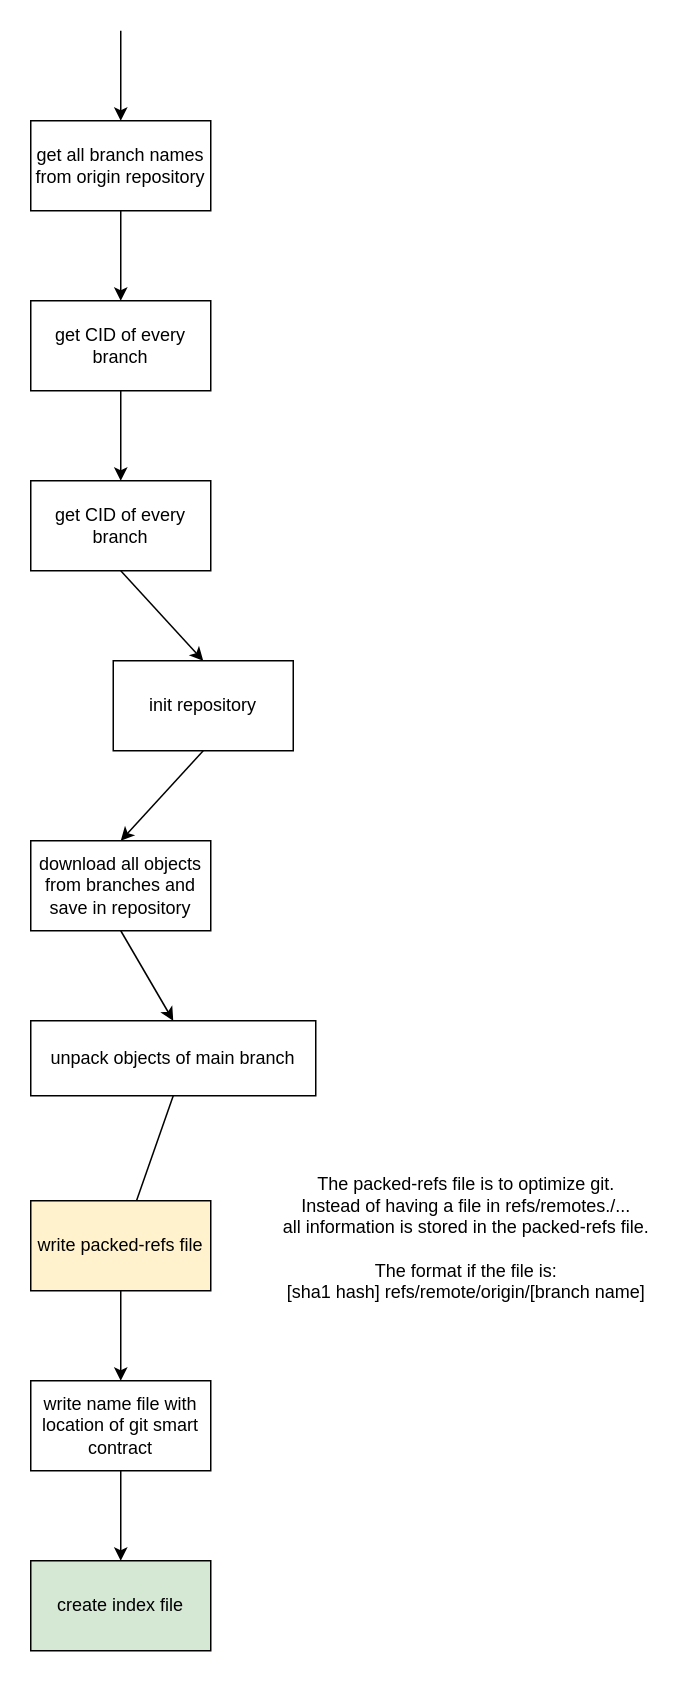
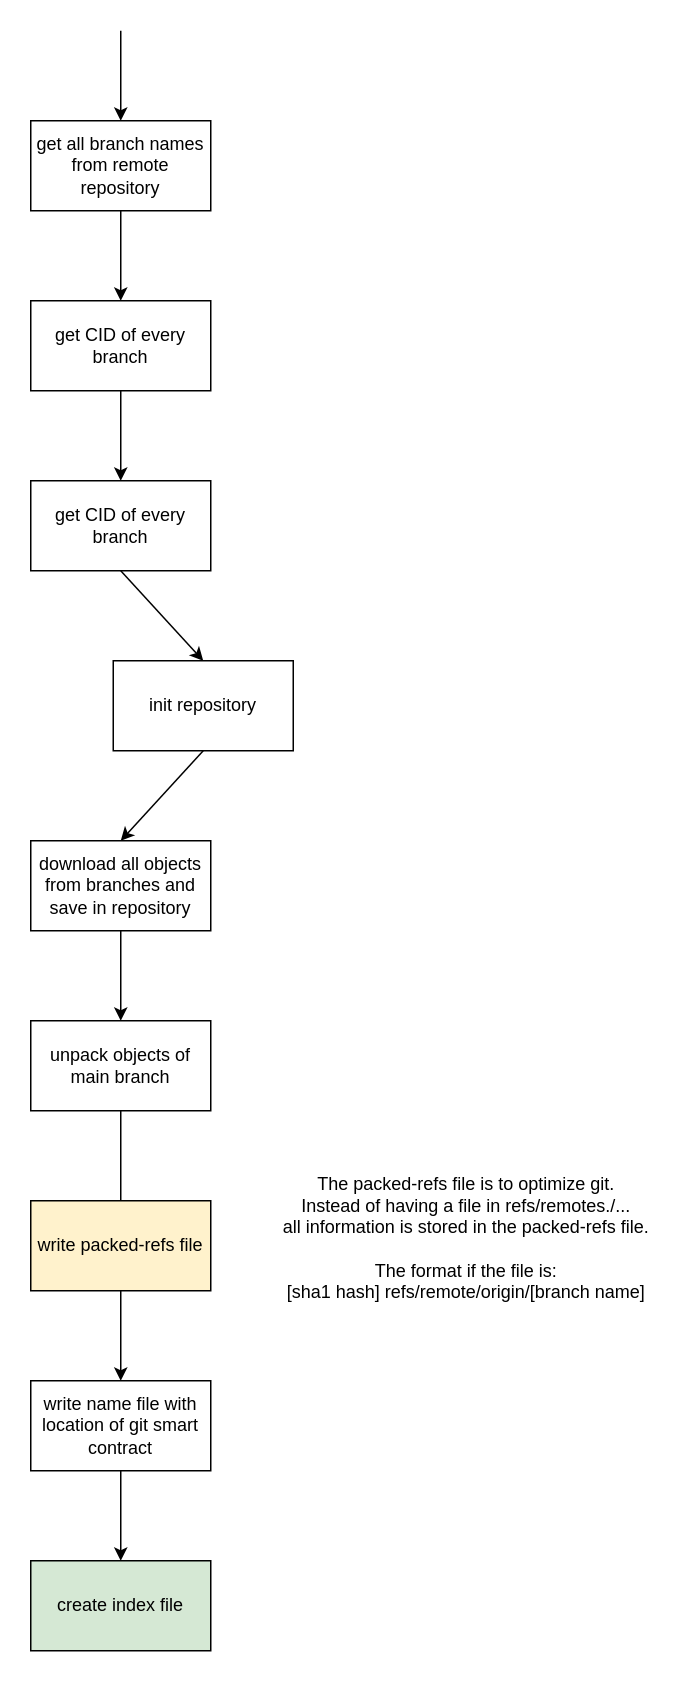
  <mxCell id="0" />
  <mxCell id="1" parent="0" />
- <mxCell id="2" value="get all branch names from origin repository" style="rounded=0;whiteSpace=wrap;html=1;" vertex="1" parent="1"><mxGeometry x="20" y="80" width="120" height="60" as="geometry" /></mxCell>
+ <mxCell id="2" value="get all branch names from remote repository" style="rounded=0;whiteSpace=wrap;html=1;" vertex="1" parent="1"><mxGeometry x="20" y="80" width="120" height="60" as="geometry" /></mxCell>
  <mxCell id="3" value="" style="endArrow=classic;html=1;rounded=0;entryX=0.5;entryY=0;entryDx=0;entryDy=0;" edge="1" parent="1" target="2"><mxGeometry width="50" height="50" relative="1" as="geometry"><mxPoint x="80" y="20" as="sourcePoint" /><mxPoint x="150" y="280" as="targetPoint" /></mxGeometry></mxCell>
  <mxCell id="4" value="get CID of every branch" style="rounded=0;whiteSpace=wrap;html=1;" vertex="1" parent="1"><mxGeometry x="20" y="200" width="120" height="60" as="geometry" /></mxCell>
  <mxCell id="5" value="" style="endArrow=classic;html=1;rounded=0;entryX=0.5;entryY=0;entryDx=0;entryDy=0;" edge="1" parent="1" target="4"><mxGeometry width="50" height="50" relative="1" as="geometry"><mxPoint x="80" y="140" as="sourcePoint" /><mxPoint x="90" y="90" as="targetPoint" /></mxGeometry></mxCell>
  <mxCell id="6" value="get CID of every branch" style="rounded=0;whiteSpace=wrap;html=1;" vertex="1" parent="1"><mxGeometry x="20" y="320" width="120" height="60" as="geometry" /></mxCell>
  <mxCell id="7" value="" style="endArrow=classic;html=1;rounded=0;exitX=0.5;exitY=1;exitDx=0;exitDy=0;entryX=0.5;entryY=0;entryDx=0;entryDy=0;" edge="1" parent="1" source="4" target="6"><mxGeometry width="50" height="50" relative="1" as="geometry"><mxPoint x="100" y="280" as="sourcePoint" /><mxPoint x="100" y="310" as="targetPoint" /></mxGeometry></mxCell>
  <mxCell id="8" value="init repository" style="rounded=0;whiteSpace=wrap;html=1;" vertex="1" parent="1"><mxGeometry x="75" y="440" width="120" height="60" as="geometry" /></mxCell>
  <mxCell id="9" value="" style="endArrow=classic;html=1;rounded=0;exitX=0.5;exitY=1;exitDx=0;exitDy=0;entryX=0.5;entryY=0;entryDx=0;entryDy=0;" edge="1" parent="1" source="6" target="8"><mxGeometry width="50" height="50" relative="1" as="geometry"><mxPoint x="90" y="270" as="sourcePoint" /><mxPoint x="90" y="330" as="targetPoint" /></mxGeometry></mxCell>
  <mxCell id="10" value="download all objects from branches and save in repository" style="rounded=0;whiteSpace=wrap;html=1;" vertex="1" parent="1"><mxGeometry x="20" y="560" width="120" height="60" as="geometry" /></mxCell>
  <mxCell id="11" value="" style="endArrow=classic;html=1;rounded=0;exitX=0.5;exitY=1;exitDx=0;exitDy=0;entryX=0.5;entryY=0;entryDx=0;entryDy=0;" edge="1" parent="1" source="8" target="10"><mxGeometry width="50" height="50" relative="1" as="geometry"><mxPoint x="90" y="390" as="sourcePoint" /><mxPoint x="90" y="450" as="targetPoint" /></mxGeometry></mxCell>
- <mxCell id="12" value="unpack objects of main branch" style="rounded=0;whiteSpace=wrap;html=1;" vertex="1" parent="1"><mxGeometry x="20" y="680" width="190" height="50" as="geometry" /></mxCell>
+ <mxCell id="12" value="unpack objects of main branch" style="rounded=0;whiteSpace=wrap;html=1;" vertex="1" parent="1"><mxGeometry x="20" y="680" width="120" height="60" as="geometry" /></mxCell>
  <mxCell id="13" value="" style="endArrow=classic;html=1;rounded=0;exitX=0.5;exitY=1;exitDx=0;exitDy=0;entryX=0.5;entryY=0;entryDx=0;entryDy=0;" edge="1" parent="1" source="10" target="12"><mxGeometry width="50" height="50" relative="1" as="geometry"><mxPoint x="90" y="510" as="sourcePoint" /><mxPoint x="90" y="570" as="targetPoint" /></mxGeometry></mxCell>
  <mxCell id="14" value="write packed-refs file" style="rounded=0;whiteSpace=wrap;html=1;fillColor=#fff2cc;" vertex="1" parent="1"><mxGeometry x="20" y="800" width="120" height="60" as="geometry" /></mxCell>
  <mxCell id="15" value="&lt;div&gt;The packed-refs file is to optimize git.&lt;/div&gt;&lt;div&gt;Instead of having a file in refs/remotes./... &lt;br&gt;&lt;/div&gt;&lt;div&gt;all information is stored in the packed-refs file.&lt;/div&gt;&lt;div&gt;&lt;br&gt;&lt;/div&gt;&lt;div&gt;The format if the file is:&lt;br&gt;[sha1 hash] refs/remote/origin/[branch name]&lt;br&gt;&lt;/div&gt;" style="text;html=1;align=center;verticalAlign=middle;resizable=0;points=[];autosize=1;strokeColor=none;fillColor=none;" vertex="1" parent="1"><mxGeometry x="180" y="780" width="260" height="90" as="geometry" /></mxCell>
  <mxCell id="16" value="write name file with location of git smart contract" style="rounded=0;whiteSpace=wrap;html=1;" vertex="1" parent="1"><mxGeometry x="20" y="920" width="120" height="60" as="geometry" /></mxCell>
  <mxCell id="17" value="create index file" style="rounded=0;whiteSpace=wrap;html=1;fillColor=#d5e8d4;" vertex="1" parent="1"><mxGeometry x="20" y="1040" width="120" height="60" as="geometry" /></mxCell>
  <mxCell id="18" value="" style="endArrow=classic;html=1;rounded=0;exitX=0.5;exitY=1;exitDx=0;exitDy=0;entryX=0.5;entryY=0;entryDx=0;entryDy=0;" edge="1" parent="1" source="14" target="16"><mxGeometry width="50" height="50" relative="1" as="geometry"><mxPoint x="90" y="630" as="sourcePoint" /><mxPoint x="90" y="690" as="targetPoint" /></mxGeometry></mxCell>
  <mxCell id="19" value="" style="endArrow=classic;html=1;rounded=0;exitX=0.5;exitY=1;exitDx=0;exitDy=0;" edge="1" parent="1" source="16" target="17"><mxGeometry width="50" height="50" relative="1" as="geometry"><mxPoint x="100" y="640" as="sourcePoint" /><mxPoint x="100" y="700" as="targetPoint" /></mxGeometry></mxCell>
  <mxCell id="20" value="" style="endArrow=none;html=1;rounded=0;exitX=0.5;exitY=1;exitDx=0;exitDy=0;" edge="1" parent="1" source="12" target="14"><mxGeometry width="50" height="50" relative="1" as="geometry"><mxPoint x="110" y="650" as="sourcePoint" /><mxPoint x="110" y="710" as="targetPoint" /></mxGeometry></mxCell>
